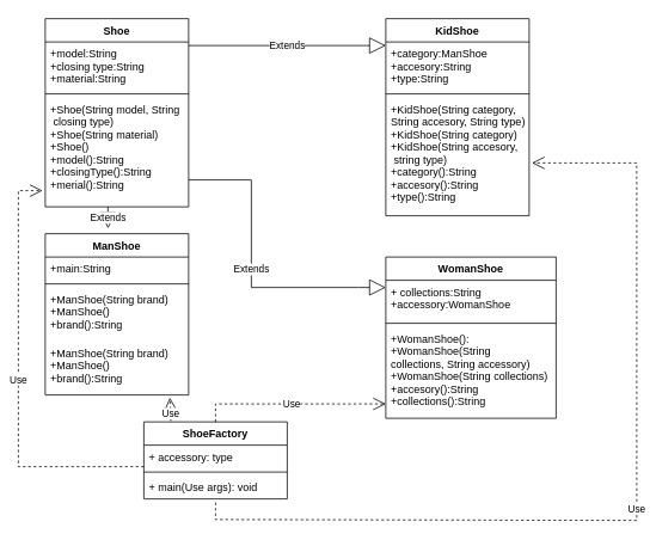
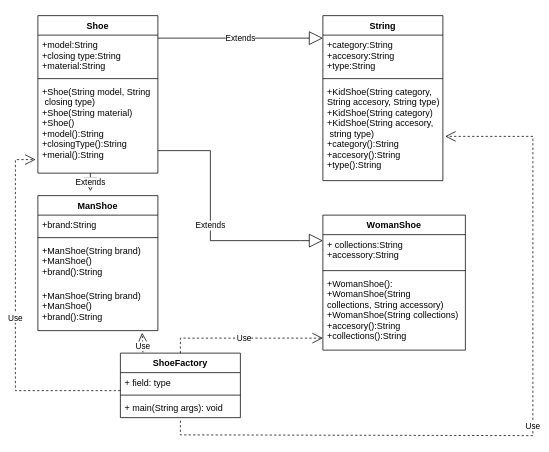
  <mxCell id="0" />
  <mxCell id="1" parent="0" />
  <mxCell id="2" value="Shoe&#10;" style="swimlane;fontStyle=1;align=center;verticalAlign=top;childLayout=stackLayout;horizontal=1;startSize=26;horizontalStack=0;resizeParent=1;resizeParentMax=0;resizeLast=0;collapsible=1;marginBottom=0;" parent="1" vertex="1"><mxGeometry x="50" y="20" width="160" height="210" as="geometry" /></mxCell>
  <mxCell id="3" value="+model:String&#10;+closing type:String&#10;+material:String" style="text;strokeColor=none;fillColor=none;align=left;verticalAlign=top;spacingLeft=4;spacingRight=4;overflow=hidden;rotatable=0;points=[[0,0.5],[1,0.5]];portConstraint=eastwest;" parent="2" vertex="1"><mxGeometry y="26" width="160" height="54" as="geometry" /></mxCell>
  <mxCell id="4" value="" style="line;strokeWidth=1;fillColor=none;align=left;verticalAlign=middle;spacingTop=-1;spacingLeft=3;spacingRight=3;rotatable=0;labelPosition=right;points=[];portConstraint=eastwest;strokeColor=inherit;" parent="2" vertex="1"><mxGeometry y="80" width="160" height="8" as="geometry" /></mxCell>
  <mxCell id="5" value="+Shoe(String model, String&#10; closing type)&#10;+Shoe(String material)&#10;+Shoe()&#10;+model():String &#10;+closingType():String&#10;+merial():String&#10;" style="text;strokeColor=none;fillColor=none;align=left;verticalAlign=top;spacingLeft=4;spacingRight=4;overflow=hidden;rotatable=0;points=[[0,0.5],[1,0.5]];portConstraint=eastwest;" parent="2" vertex="1"><mxGeometry y="88" width="160" height="122" as="geometry" /></mxCell>
- <mxCell id="6" value="KidShoe&#10;&#10;" style="swimlane;fontStyle=1;align=center;verticalAlign=top;childLayout=stackLayout;horizontal=1;startSize=26;horizontalStack=0;resizeParent=1;resizeParentMax=0;resizeLast=0;collapsible=1;marginBottom=0;" parent="1" vertex="1"><mxGeometry x="430" y="20" width="160" height="220" as="geometry" /></mxCell>
- <mxCell id="7" value="+category:ManShoe&#10;+accesory:String&#10;+type:String" style="text;strokeColor=none;fillColor=none;align=left;verticalAlign=top;spacingLeft=4;spacingRight=4;overflow=hidden;rotatable=0;points=[[0,0.5],[1,0.5]];portConstraint=eastwest;" parent="6" vertex="1"><mxGeometry y="26" width="160" height="54" as="geometry" /></mxCell>
+ <mxCell id="6" value="String&#10;&#10;" style="swimlane;fontStyle=1;align=center;verticalAlign=top;childLayout=stackLayout;horizontal=1;startSize=26;horizontalStack=0;resizeParent=1;resizeParentMax=0;resizeLast=0;collapsible=1;marginBottom=0;" parent="1" vertex="1"><mxGeometry x="430" y="20" width="160" height="220" as="geometry" /></mxCell>
+ <mxCell id="7" value="+category:String&#10;+accesory:String&#10;+type:String" style="text;strokeColor=none;fillColor=none;align=left;verticalAlign=top;spacingLeft=4;spacingRight=4;overflow=hidden;rotatable=0;points=[[0,0.5],[1,0.5]];portConstraint=eastwest;" parent="6" vertex="1"><mxGeometry y="26" width="160" height="54" as="geometry" /></mxCell>
  <mxCell id="8" value="" style="line;strokeWidth=1;fillColor=none;align=left;verticalAlign=middle;spacingTop=-1;spacingLeft=3;spacingRight=3;rotatable=0;labelPosition=right;points=[];portConstraint=eastwest;strokeColor=inherit;" parent="6" vertex="1"><mxGeometry y="80" width="160" height="8" as="geometry" /></mxCell>
  <mxCell id="9" value="+KidShoe(String category, &#10;String accesory, String type)&#10;+KidShoe(String category)&#10;+KidShoe(String accesory,&#10; string type)&#10;+category():String&#10;+accesory():String&#10;+type():String&#10;" style="text;strokeColor=none;fillColor=none;align=left;verticalAlign=top;spacingLeft=4;spacingRight=4;overflow=hidden;rotatable=0;points=[[0,0.5],[1,0.5]];portConstraint=eastwest;" parent="6" vertex="1"><mxGeometry y="88" width="160" height="132" as="geometry" /></mxCell>
  <mxCell id="10" value="ManShoe" style="swimlane;fontStyle=1;align=center;verticalAlign=top;childLayout=stackLayout;horizontal=1;startSize=26;horizontalStack=0;resizeParent=1;resizeParentMax=0;resizeLast=0;collapsible=1;marginBottom=0;" parent="1" vertex="1"><mxGeometry x="50" y="260" width="160" height="180" as="geometry" /></mxCell>
- <mxCell id="11" value="+main:String" style="text;strokeColor=none;fillColor=none;align=left;verticalAlign=top;spacingLeft=4;spacingRight=4;overflow=hidden;rotatable=0;points=[[0,0.5],[1,0.5]];portConstraint=eastwest;" parent="10" vertex="1"><mxGeometry y="26" width="160" height="26" as="geometry" /></mxCell>
+ <mxCell id="11" value="+brand:String" style="text;strokeColor=none;fillColor=none;align=left;verticalAlign=top;spacingLeft=4;spacingRight=4;overflow=hidden;rotatable=0;points=[[0,0.5],[1,0.5]];portConstraint=eastwest;" parent="10" vertex="1"><mxGeometry y="26" width="160" height="26" as="geometry" /></mxCell>
  <mxCell id="12" value="" style="line;strokeWidth=1;fillColor=none;align=left;verticalAlign=middle;spacingTop=-1;spacingLeft=3;spacingRight=3;rotatable=0;labelPosition=right;points=[];portConstraint=eastwest;strokeColor=inherit;" parent="10" vertex="1"><mxGeometry y="52" width="160" height="8" as="geometry" /></mxCell>
  <mxCell id="13" value="+ManShoe(String brand)&#10;+ManShoe()&#10;+brand():String" style="text;strokeColor=none;fillColor=none;align=left;verticalAlign=top;spacingLeft=4;spacingRight=4;overflow=hidden;rotatable=0;points=[[0,0.5],[1,0.5]];portConstraint=eastwest;" vertex="1" parent="10"><mxGeometry y="60" width="160" height="60" as="geometry" /></mxCell>
  <mxCell id="14" value="+ManShoe(String brand)&#10;+ManShoe()&#10;+brand():String" style="text;strokeColor=none;fillColor=none;align=left;verticalAlign=top;spacingLeft=4;spacingRight=4;overflow=hidden;rotatable=0;points=[[0,0.5],[1,0.5]];portConstraint=eastwest;" parent="10" vertex="1"><mxGeometry y="120" width="160" height="60" as="geometry" /></mxCell>
  <mxCell id="15" value="WomanShoe" style="swimlane;fontStyle=1;align=center;verticalAlign=top;childLayout=stackLayout;horizontal=1;startSize=26;horizontalStack=0;resizeParent=1;resizeParentMax=0;resizeLast=0;collapsible=1;marginBottom=0;" parent="1" vertex="1"><mxGeometry x="430" y="286" width="190" height="180" as="geometry" /></mxCell>
- <mxCell id="16" value="+ collections:String&#10;+accessory:WomanShoe" style="text;strokeColor=none;fillColor=none;align=left;verticalAlign=top;spacingLeft=4;spacingRight=4;overflow=hidden;rotatable=0;points=[[0,0.5],[1,0.5]];portConstraint=eastwest;" parent="15" vertex="1"><mxGeometry y="26" width="190" height="44" as="geometry" /></mxCell>
+ <mxCell id="16" value="+ collections:String&#10;+accessory:String" style="text;strokeColor=none;fillColor=none;align=left;verticalAlign=top;spacingLeft=4;spacingRight=4;overflow=hidden;rotatable=0;points=[[0,0.5],[1,0.5]];portConstraint=eastwest;" parent="15" vertex="1"><mxGeometry y="26" width="190" height="44" as="geometry" /></mxCell>
  <mxCell id="17" value="" style="line;strokeWidth=1;fillColor=none;align=left;verticalAlign=middle;spacingTop=-1;spacingLeft=3;spacingRight=3;rotatable=0;labelPosition=right;points=[];portConstraint=eastwest;strokeColor=inherit;" parent="15" vertex="1"><mxGeometry y="70" width="190" height="8" as="geometry" /></mxCell>
  <mxCell id="18" value="+WomanShoe():&#10;+WomanShoe(String &#10;collections, String accessory)&#10;+WomanShoe(String collections)&#10;+accesory():String&#10;+collections():String&#10;&#10;" style="text;strokeColor=none;fillColor=none;align=left;verticalAlign=top;spacingLeft=4;spacingRight=4;overflow=hidden;rotatable=0;points=[[0,0.5],[1,0.5]];portConstraint=eastwest;" parent="15" vertex="1"><mxGeometry y="78" width="190" height="102" as="geometry" /></mxCell>
  <mxCell id="19" value="Extends" style="endArrow=block;endSize=16;endFill=0;html=1;rounded=0;entryX=0;entryY=0.074;entryDx=0;entryDy=0;entryPerimeter=0;" parent="1" target="7" edge="1"><mxGeometry width="160" relative="1" as="geometry"><mxPoint x="210" y="50" as="sourcePoint" /><mxPoint x="370" y="50" as="targetPoint" /></mxGeometry></mxCell>
  <mxCell id="20" value="Extends" style="endArrow=block;endSize=16;endFill=0;html=1;rounded=0;entryX=0.438;entryY=-0.033;entryDx=0;entryDy=0;entryPerimeter=0;" parent="1" target="10" edge="1"><mxGeometry width="160" relative="1" as="geometry"><mxPoint x="120" y="230" as="sourcePoint" /><mxPoint x="490" y="200" as="targetPoint" /><Array as="points"><mxPoint x="120" y="230" /></Array></mxGeometry></mxCell>
  <mxCell id="21" value="Extends" style="endArrow=block;endSize=16;endFill=0;html=1;rounded=0;" parent="1" edge="1"><mxGeometry width="160" relative="1" as="geometry"><mxPoint x="210" y="200" as="sourcePoint" /><mxPoint x="430" y="320" as="targetPoint" /><Array as="points"><mxPoint x="210" y="200" /><mxPoint x="280" y="200" /><mxPoint x="280" y="320" /><mxPoint x="400" y="320" /></Array></mxGeometry></mxCell>
  <mxCell id="22" value="ShoeFactory" style="swimlane;fontStyle=1;align=center;verticalAlign=top;childLayout=stackLayout;horizontal=1;startSize=26;horizontalStack=0;resizeParent=1;resizeParentMax=0;resizeLast=0;collapsible=1;marginBottom=0;" vertex="1" parent="1"><mxGeometry x="160" y="470" width="160" height="86" as="geometry" /></mxCell>
- <mxCell id="23" value="+ accessory: type" style="text;strokeColor=none;fillColor=none;align=left;verticalAlign=top;spacingLeft=4;spacingRight=4;overflow=hidden;rotatable=0;points=[[0,0.5],[1,0.5]];portConstraint=eastwest;" vertex="1" parent="22"><mxGeometry y="26" width="160" height="26" as="geometry" /></mxCell>
+ <mxCell id="23" value="+ field: type" style="text;strokeColor=none;fillColor=none;align=left;verticalAlign=top;spacingLeft=4;spacingRight=4;overflow=hidden;rotatable=0;points=[[0,0.5],[1,0.5]];portConstraint=eastwest;" vertex="1" parent="22"><mxGeometry y="26" width="160" height="26" as="geometry" /></mxCell>
  <mxCell id="24" value="" style="line;strokeWidth=1;fillColor=none;align=left;verticalAlign=middle;spacingTop=-1;spacingLeft=3;spacingRight=3;rotatable=0;labelPosition=right;points=[];portConstraint=eastwest;strokeColor=inherit;" vertex="1" parent="22"><mxGeometry y="52" width="160" height="8" as="geometry" /></mxCell>
- <mxCell id="25" value="+ main(Use args): void" style="text;strokeColor=none;fillColor=none;align=left;verticalAlign=top;spacingLeft=4;spacingRight=4;overflow=hidden;rotatable=0;points=[[0,0.5],[1,0.5]];portConstraint=eastwest;" vertex="1" parent="22"><mxGeometry y="60" width="160" height="26" as="geometry" /></mxCell>
+ <mxCell id="25" value="+ main(String args): void" style="text;strokeColor=none;fillColor=none;align=left;verticalAlign=top;spacingLeft=4;spacingRight=4;overflow=hidden;rotatable=0;points=[[0,0.5],[1,0.5]];portConstraint=eastwest;" vertex="1" parent="22"><mxGeometry y="60" width="160" height="26" as="geometry" /></mxCell>
  <mxCell id="26" value="Use" style="endArrow=open;endSize=12;dashed=1;html=1;rounded=0;entryX=0;entryY=0.843;entryDx=0;entryDy=0;entryPerimeter=0;exitX=0.5;exitY=0;exitDx=0;exitDy=0;" edge="1" parent="1" source="22" target="18"><mxGeometry width="160" relative="1" as="geometry"><mxPoint x="240" y="458" as="sourcePoint" /><mxPoint x="240" y="460" as="targetPoint" /><Array as="points"><mxPoint x="240" y="450" /></Array></mxGeometry></mxCell>
  <mxCell id="27" value="Use" style="endArrow=open;endSize=12;dashed=1;html=1;rounded=0;exitX=0.5;exitY=1.192;exitDx=0;exitDy=0;exitPerimeter=0;entryX=1.019;entryY=0.553;entryDx=0;entryDy=0;entryPerimeter=0;" edge="1" parent="1" target="9"><mxGeometry width="160" relative="1" as="geometry"><mxPoint x="240" y="559.992" as="sourcePoint" /><mxPoint x="710" y="340" as="targetPoint" /><Array as="points"><mxPoint x="240" y="579" /><mxPoint x="710" y="580" /><mxPoint x="710" y="181" /></Array></mxGeometry></mxCell>
  <mxCell id="28" value="Use" style="endArrow=open;endSize=12;dashed=1;html=1;rounded=0;entryX=0.869;entryY=1.05;entryDx=0;entryDy=0;entryPerimeter=0;" edge="1" parent="1" target="14"><mxGeometry width="160" relative="1" as="geometry"><mxPoint x="190" y="460" as="sourcePoint" /><mxPoint x="190" y="390" as="targetPoint" /><Array as="points"><mxPoint x="190" y="470" /><mxPoint x="190" y="460" /></Array></mxGeometry></mxCell>
  <mxCell id="29" value="Use" style="endArrow=open;endSize=12;dashed=1;html=1;rounded=0;entryX=-0.019;entryY=0.852;entryDx=0;entryDy=0;entryPerimeter=0;" edge="1" parent="1" target="5"><mxGeometry width="160" relative="1" as="geometry"><mxPoint x="160" y="520" as="sourcePoint" /><mxPoint x="20" y="220" as="targetPoint" /><Array as="points"><mxPoint x="160" y="520" /><mxPoint x="20" y="520" /><mxPoint x="20" y="212" /></Array></mxGeometry></mxCell>
